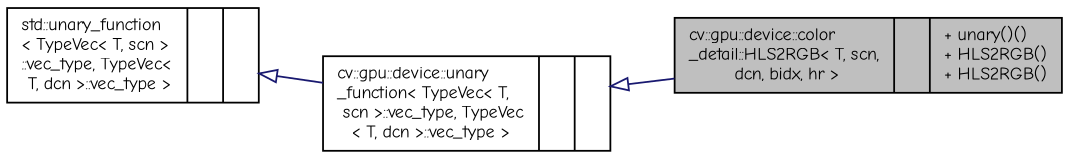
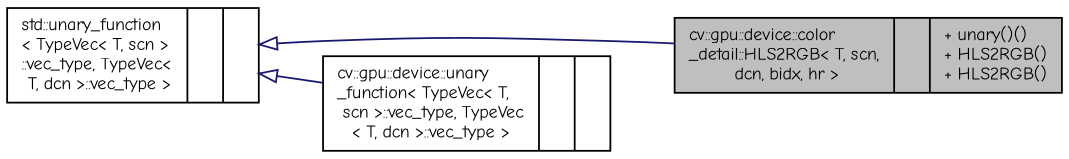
  digraph {
    fontname="Comic Neue"
    rankdir=LR
    node [color=black fillcolor=white fontname="Comic Neue" fontsize=10 shape=record style=filled]
    edge [arrowtail=onormal color=midnightblue dir=back fontname="Comic Neue" fontsize=10 labelfontname=Helvetica labelfontsize=10 style=solid]
    n1 [fillcolor=grey75 fontcolor=black height=0.2 label="{cv::gpu::device::color\l_detail::HLS2RGB\< T, scn,\l dcn, bidx, hr \>\n||+ unary()()\l+ HLS2RGB()\l+ HLS2RGB()\l}" width=0.4]
    n2 [height=0.2 label="{cv::gpu::device::unary\l_function\< TypeVec\< T,\l scn \>::vec_type, TypeVec\l\< T, dcn \>::vec_type \>\n||}" width=0.4]
    n3 [height=0.2 label="{std::unary_function\l\< TypeVec\< T, scn \>\l::vec_type, TypeVec\<\l T, dcn \>::vec_type \>\n||}" width=0.4]
-   n2 -> n1
+   n3 -> n1
    n3 -> n2
  }
